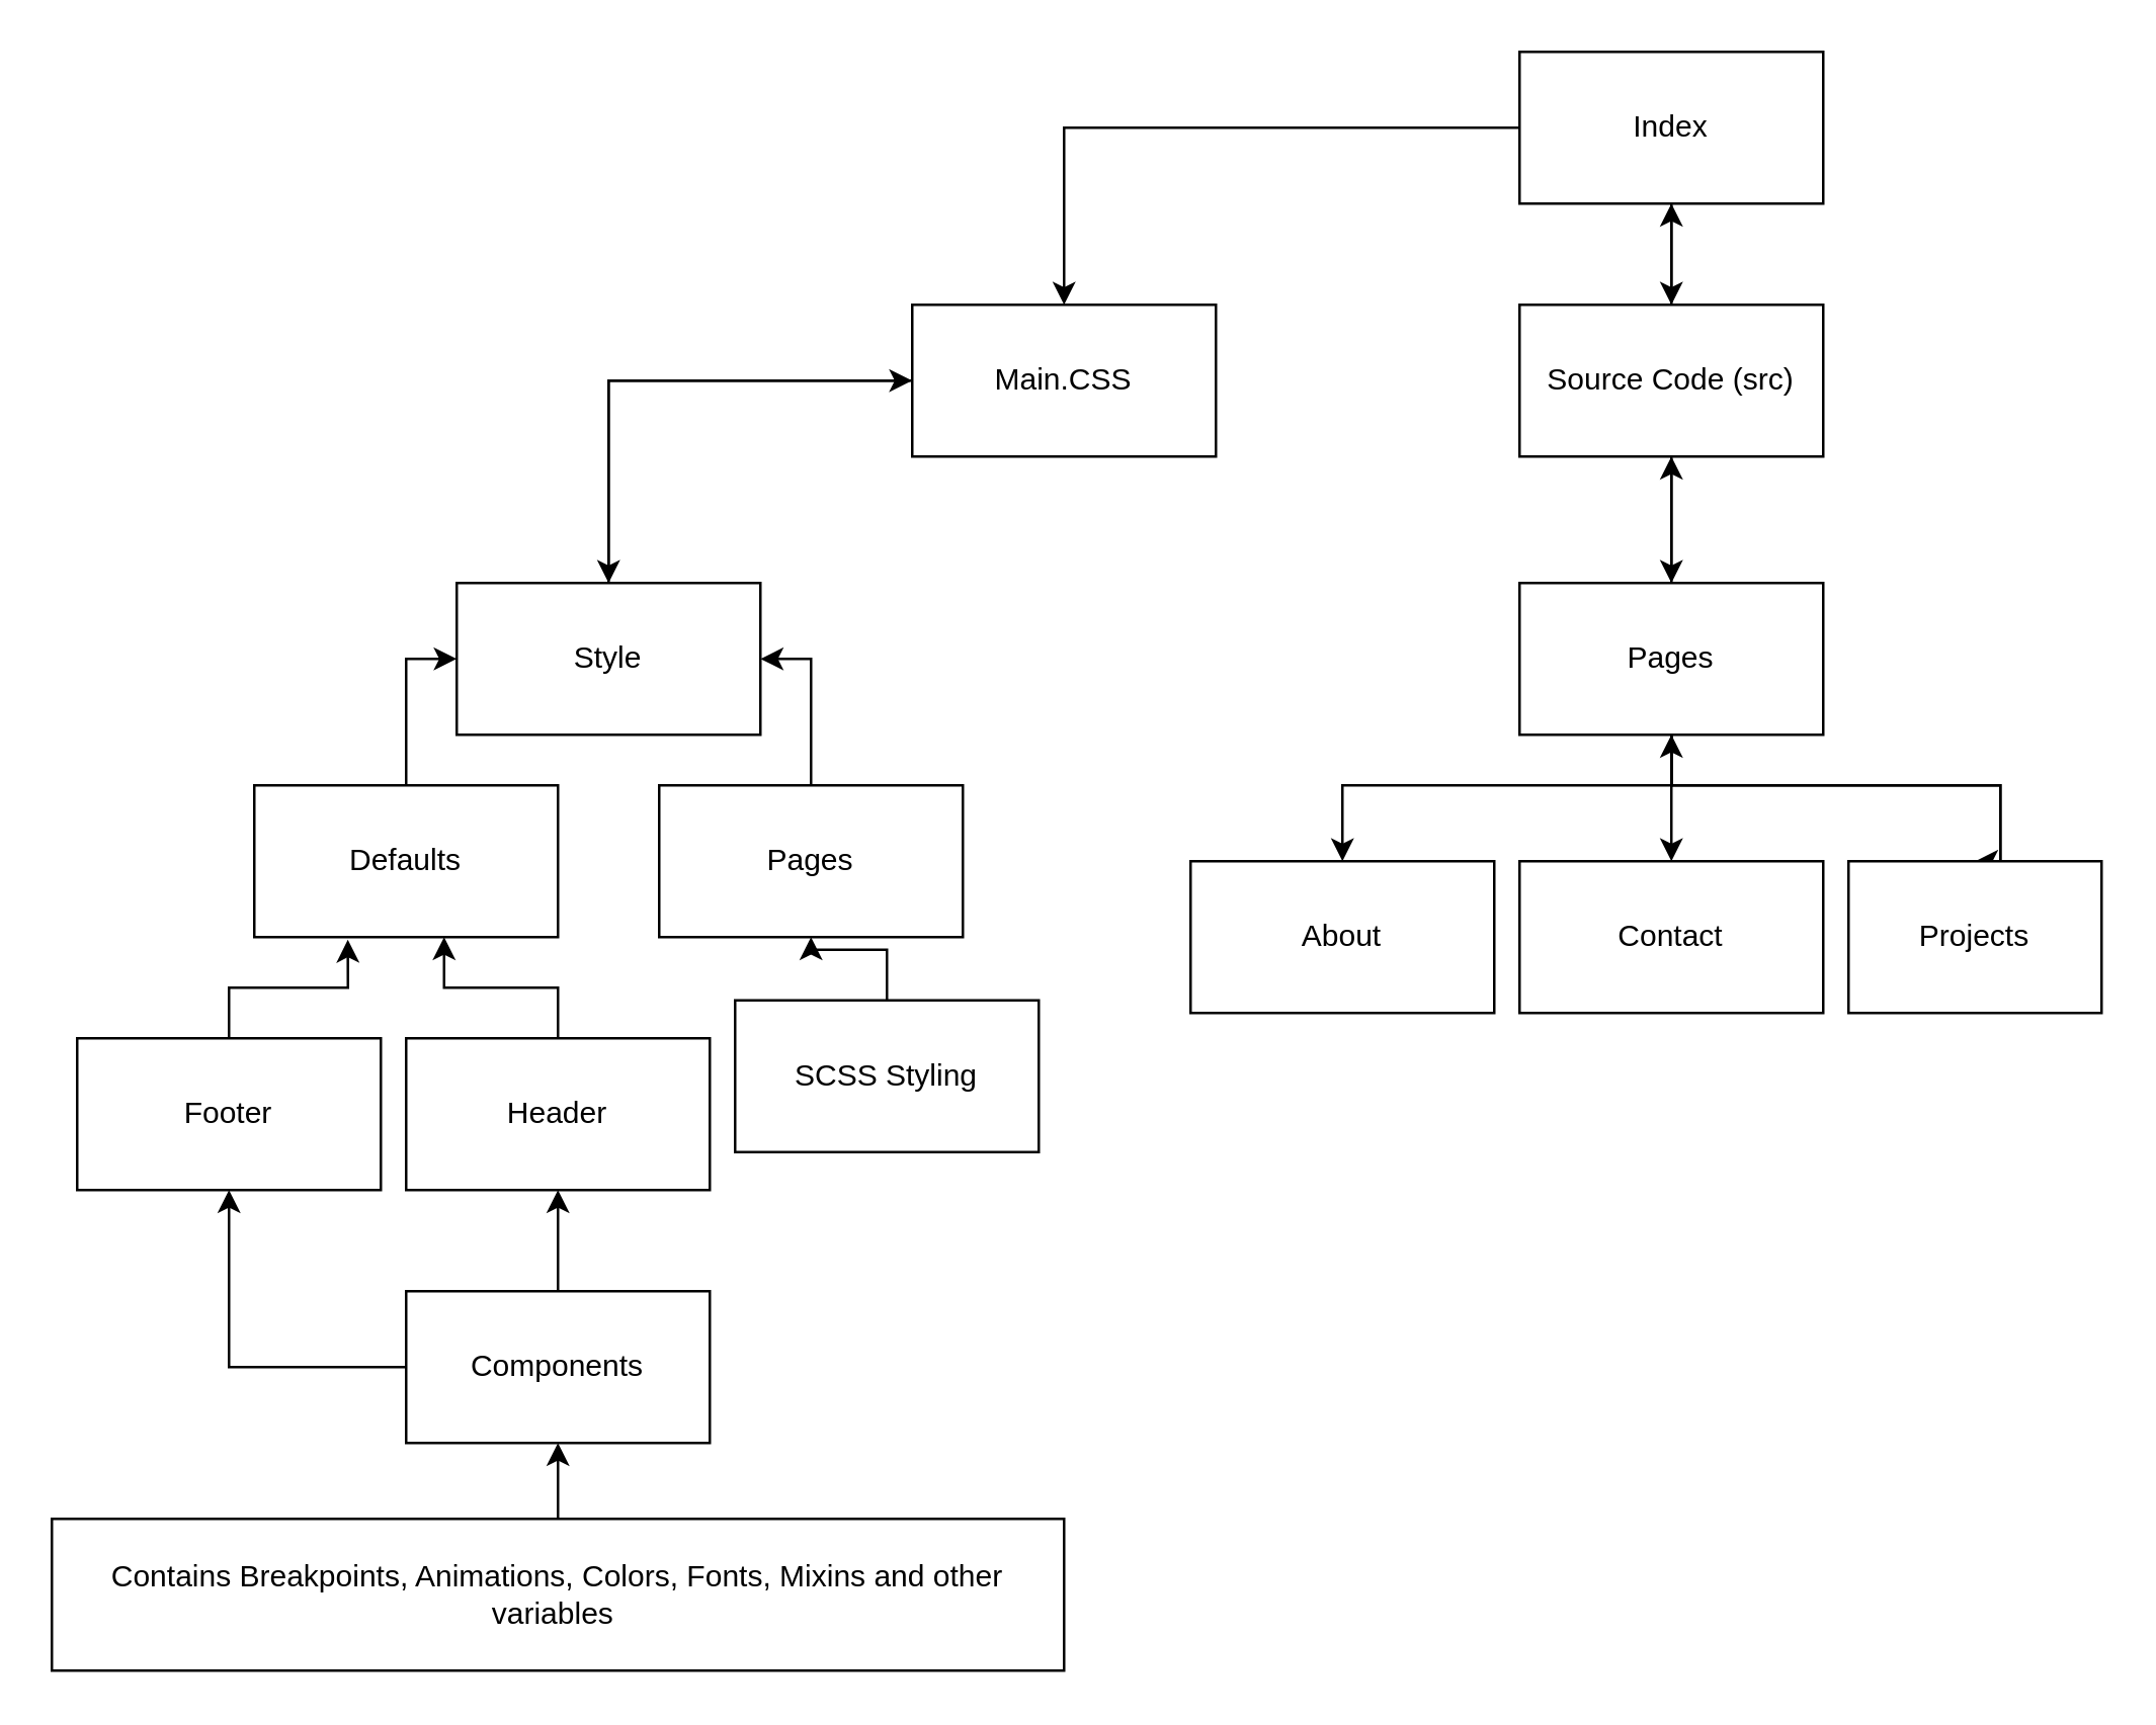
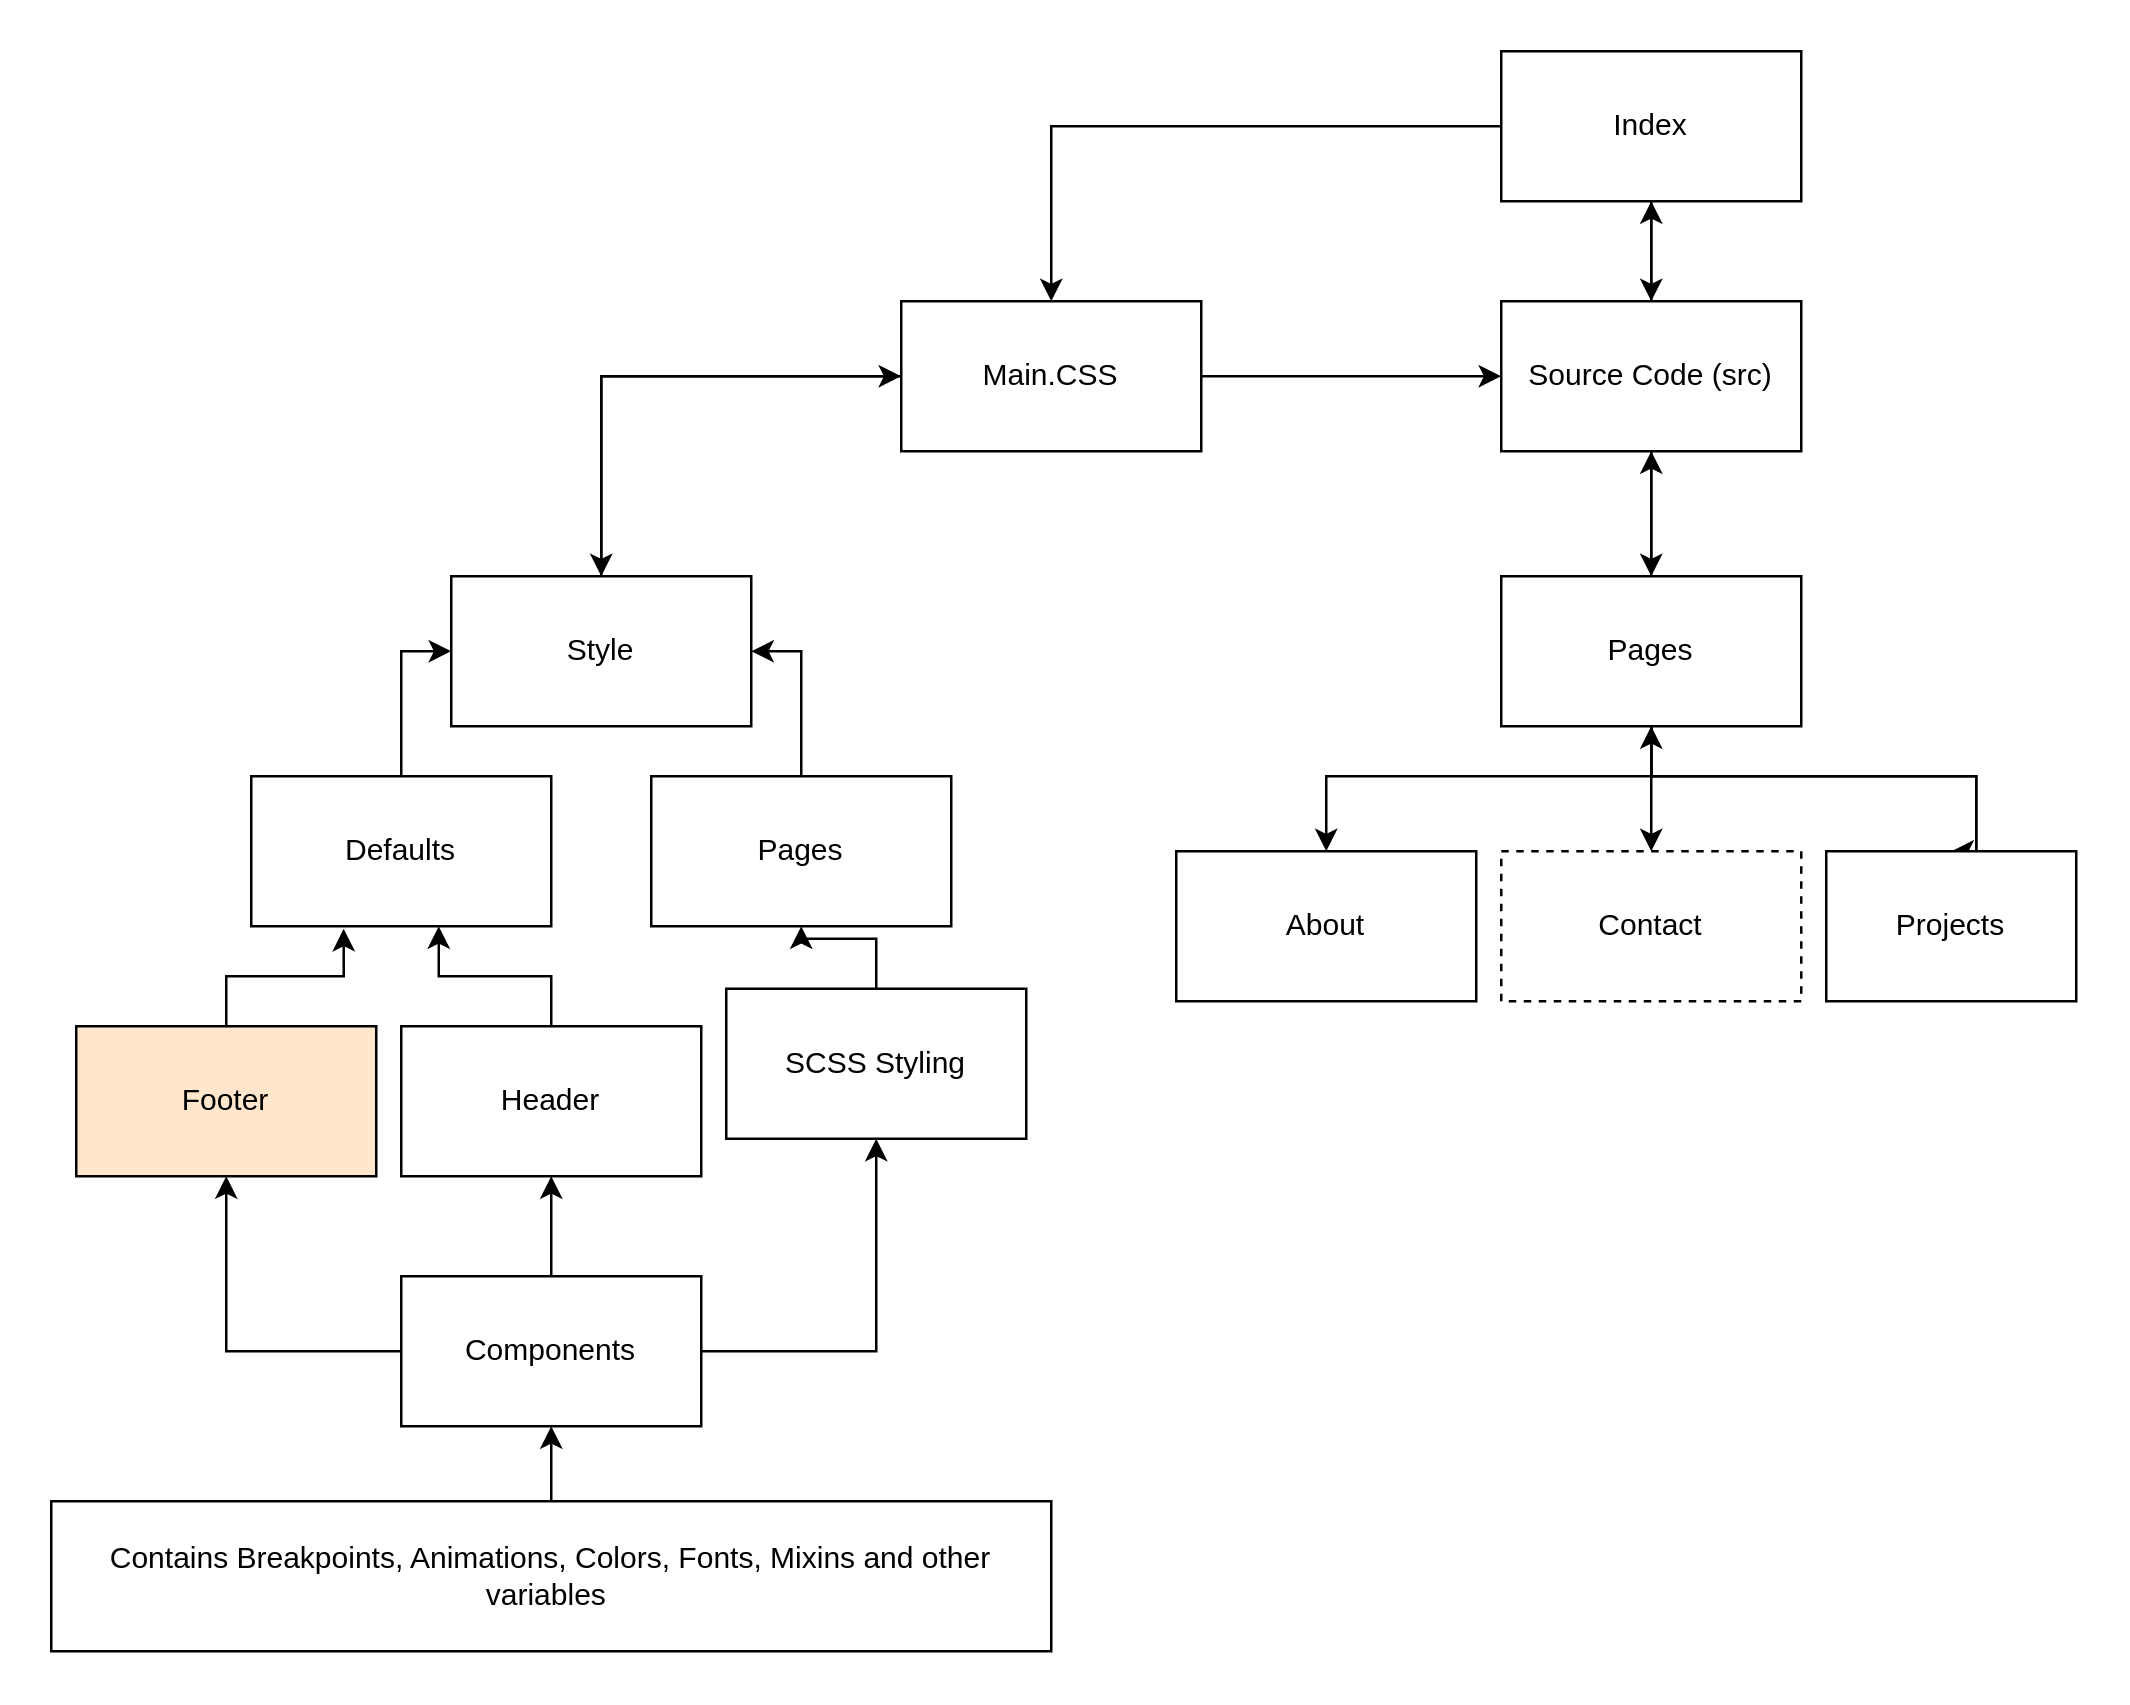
  <mxCell id="0" />
  <mxCell id="1" parent="0" />
  <mxCell id="2" style="edgeStyle=orthogonalEdgeStyle;rounded=0;orthogonalLoop=1;jettySize=auto;html=1;entryX=0;entryY=0.5;entryDx=0;entryDy=0;" edge="1" parent="1" source="3" target="17"><mxGeometry relative="1" as="geometry"><mxPoint x="240" y="150" as="targetPoint" /><Array as="points"><mxPoint x="240" y="150" /></Array></mxGeometry></mxCell>
  <mxCell id="3" value="Style" style="rounded=0;whiteSpace=wrap;html=1;" vertex="1" parent="1"><mxGeometry x="180" y="230" width="120" height="60" as="geometry" /></mxCell>
  <mxCell id="4" style="edgeStyle=orthogonalEdgeStyle;rounded=0;orthogonalLoop=1;jettySize=auto;html=1;entryX=0.5;entryY=1;entryDx=0;entryDy=0;exitX=0.5;exitY=0;exitDx=0;exitDy=0;" edge="1" parent="1" source="7" target="20"><mxGeometry relative="1" as="geometry" /></mxCell>
+ <mxCell id="5" style="edgeStyle=orthogonalEdgeStyle;rounded=0;orthogonalLoop=1;jettySize=auto;html=1;entryX=0.5;entryY=1;entryDx=0;entryDy=0;" edge="1" parent="1" source="7" target="24"><mxGeometry relative="1" as="geometry" /></mxCell>
  <mxCell id="6" style="edgeStyle=orthogonalEdgeStyle;rounded=0;orthogonalLoop=1;jettySize=auto;html=1;entryX=0.5;entryY=1;entryDx=0;entryDy=0;" edge="1" parent="1" source="7" target="19"><mxGeometry relative="1" as="geometry" /></mxCell>
  <mxCell id="7" value="Components" style="rounded=0;whiteSpace=wrap;html=1;" vertex="1" parent="1"><mxGeometry x="160" y="510" width="120" height="60" as="geometry" /></mxCell>
  <mxCell id="8" style="edgeStyle=orthogonalEdgeStyle;rounded=0;orthogonalLoop=1;jettySize=auto;html=1;entryX=1;entryY=0.5;entryDx=0;entryDy=0;" edge="1" parent="1" source="9" target="3"><mxGeometry relative="1" as="geometry" /></mxCell>
  <mxCell id="9" value="Pages" style="rounded=0;whiteSpace=wrap;html=1;" vertex="1" parent="1"><mxGeometry x="260" y="310" width="120" height="60" as="geometry" /></mxCell>
  <mxCell id="10" style="edgeStyle=orthogonalEdgeStyle;rounded=0;orthogonalLoop=1;jettySize=auto;html=1;entryX=0;entryY=0.5;entryDx=0;entryDy=0;" edge="1" parent="1" source="11" target="3"><mxGeometry relative="1" as="geometry" /></mxCell>
  <mxCell id="11" value="Defaults" style="rounded=0;whiteSpace=wrap;html=1;" vertex="1" parent="1"><mxGeometry x="100" y="310" width="120" height="60" as="geometry" /></mxCell>
  <mxCell id="12" style="edgeStyle=orthogonalEdgeStyle;rounded=0;orthogonalLoop=1;jettySize=auto;html=1;" edge="1" parent="1" source="14" target="17"><mxGeometry relative="1" as="geometry"><mxPoint x="780" y="200" as="targetPoint" /></mxGeometry></mxCell>
  <mxCell id="13" style="edgeStyle=orthogonalEdgeStyle;rounded=0;orthogonalLoop=1;jettySize=auto;html=1;" edge="1" parent="1" source="14"><mxGeometry relative="1" as="geometry"><mxPoint x="660" y="120" as="targetPoint" /></mxGeometry></mxCell>
  <mxCell id="14" value="Index" style="rounded=0;whiteSpace=wrap;html=1;" vertex="1" parent="1"><mxGeometry x="600" y="20" width="120" height="60" as="geometry" /></mxCell>
  <mxCell id="15" style="edgeStyle=orthogonalEdgeStyle;rounded=0;orthogonalLoop=1;jettySize=auto;html=1;entryX=0.5;entryY=0;entryDx=0;entryDy=0;" edge="1" parent="1" source="17" target="3"><mxGeometry relative="1" as="geometry" /></mxCell>
+ <mxCell id="16" style="edgeStyle=orthogonalEdgeStyle;rounded=0;orthogonalLoop=1;jettySize=auto;html=1;entryX=0;entryY=0.5;entryDx=0;entryDy=0;" edge="1" parent="1" source="17" target="38"><mxGeometry relative="1" as="geometry"><mxPoint x="740" y="150" as="targetPoint" /></mxGeometry></mxCell>
  <mxCell id="17" value="Main.CSS" style="rounded=0;whiteSpace=wrap;html=1;" vertex="1" parent="1"><mxGeometry x="360" y="120" width="120" height="60" as="geometry" /></mxCell>
  <mxCell id="18" style="edgeStyle=orthogonalEdgeStyle;rounded=0;orthogonalLoop=1;jettySize=auto;html=1;exitX=0.5;exitY=1;exitDx=0;exitDy=0;" edge="1" parent="1" source="14" target="14"><mxGeometry relative="1" as="geometry" /></mxCell>
- <mxCell id="19" value="Footer" style="rounded=0;whiteSpace=wrap;html=1;" vertex="1" parent="1"><mxGeometry x="30" y="410" width="120" height="60" as="geometry" /></mxCell>
+ <mxCell id="19" value="Footer" style="rounded=0;whiteSpace=wrap;html=1;fillColor=#ffe6cc;" vertex="1" parent="1"><mxGeometry x="30" y="410" width="120" height="60" as="geometry" /></mxCell>
  <mxCell id="20" value="Header" style="rounded=0;whiteSpace=wrap;html=1;" vertex="1" parent="1"><mxGeometry x="160" y="410" width="120" height="60" as="geometry" /></mxCell>
  <mxCell id="21" style="edgeStyle=orthogonalEdgeStyle;rounded=0;orthogonalLoop=1;jettySize=auto;html=1;entryX=0.308;entryY=1.017;entryDx=0;entryDy=0;entryPerimeter=0;" edge="1" parent="1" source="19" target="11"><mxGeometry relative="1" as="geometry" /></mxCell>
  <mxCell id="22" value="About" style="rounded=0;whiteSpace=wrap;html=1;" vertex="1" parent="1"><mxGeometry x="470" y="340" width="120" height="60" as="geometry" /></mxCell>
  <mxCell id="23" style="edgeStyle=orthogonalEdgeStyle;rounded=0;orthogonalLoop=1;jettySize=auto;html=1;entryX=0.5;entryY=1;entryDx=0;entryDy=0;" edge="1" parent="1" source="24" target="9"><mxGeometry relative="1" as="geometry" /></mxCell>
  <mxCell id="24" value="SCSS Styling" style="rounded=0;whiteSpace=wrap;html=1;" vertex="1" parent="1"><mxGeometry x="290" y="395" width="120" height="60" as="geometry" /></mxCell>
  <mxCell id="25" style="edgeStyle=orthogonalEdgeStyle;rounded=0;orthogonalLoop=1;jettySize=auto;html=1;entryX=0.625;entryY=1;entryDx=0;entryDy=0;entryPerimeter=0;" edge="1" parent="1" source="20" target="11"><mxGeometry relative="1" as="geometry" /></mxCell>
  <mxCell id="26" style="edgeStyle=orthogonalEdgeStyle;rounded=0;orthogonalLoop=1;jettySize=auto;html=1;" edge="1" parent="1" source="27" target="7"><mxGeometry relative="1" as="geometry" /></mxCell>
  <mxCell id="27" value="Contains Breakpoints, Animations, Colors, Fonts, Mixins and other variables&amp;nbsp;" style="rounded=0;whiteSpace=wrap;html=1;" vertex="1" parent="1"><mxGeometry x="20" y="600" width="400" height="60" as="geometry" /></mxCell>
  <mxCell id="28" style="edgeStyle=orthogonalEdgeStyle;rounded=0;orthogonalLoop=1;jettySize=auto;html=1;entryX=0.5;entryY=0;entryDx=0;entryDy=0;" edge="1" parent="1" source="32" target="35"><mxGeometry relative="1" as="geometry"><Array as="points"><mxPoint x="660" y="310" /><mxPoint x="790" y="310" /></Array></mxGeometry></mxCell>
  <mxCell id="29" style="edgeStyle=orthogonalEdgeStyle;rounded=0;orthogonalLoop=1;jettySize=auto;html=1;entryX=0.5;entryY=0;entryDx=0;entryDy=0;" edge="1" parent="1" source="32" target="33"><mxGeometry relative="1" as="geometry"><Array as="points"><mxPoint x="660" y="290" /><mxPoint x="660" y="290" /></Array></mxGeometry></mxCell>
  <mxCell id="30" style="edgeStyle=orthogonalEdgeStyle;rounded=0;orthogonalLoop=1;jettySize=auto;html=1;entryX=0.5;entryY=1;entryDx=0;entryDy=0;" edge="1" parent="1" source="32" target="38"><mxGeometry relative="1" as="geometry" /></mxCell>
  <mxCell id="31" style="edgeStyle=orthogonalEdgeStyle;rounded=0;orthogonalLoop=1;jettySize=auto;html=1;entryX=0.5;entryY=0;entryDx=0;entryDy=0;" edge="1" parent="1" source="32" target="22"><mxGeometry relative="1" as="geometry"><Array as="points"><mxPoint x="660" y="310" /><mxPoint x="530" y="310" /></Array></mxGeometry></mxCell>
  <mxCell id="32" value="Pages" style="rounded=0;whiteSpace=wrap;html=1;" vertex="1" parent="1"><mxGeometry x="600" y="230" width="120" height="60" as="geometry" /></mxCell>
- <mxCell id="33" value="Contact" style="rounded=0;whiteSpace=wrap;html=1;" vertex="1" parent="1"><mxGeometry x="600" y="340" width="120" height="60" as="geometry" /></mxCell>
+ <mxCell id="33" value="Contact" style="rounded=0;whiteSpace=wrap;html=1;dashed=1;" vertex="1" parent="1"><mxGeometry x="600" y="340" width="120" height="60" as="geometry" /></mxCell>
  <mxCell id="34" style="edgeStyle=orthogonalEdgeStyle;rounded=0;orthogonalLoop=1;jettySize=auto;html=1;entryX=0.5;entryY=1;entryDx=0;entryDy=0;" edge="1" parent="1" source="35" target="32"><mxGeometry relative="1" as="geometry"><Array as="points"><mxPoint x="790" y="310" /><mxPoint x="660" y="310" /></Array></mxGeometry></mxCell>
  <mxCell id="35" value="Projects" style="rounded=0;whiteSpace=wrap;html=1;" vertex="1" parent="1"><mxGeometry x="730" y="340" width="100" height="60" as="geometry" /></mxCell>
  <mxCell id="36" style="edgeStyle=orthogonalEdgeStyle;rounded=0;orthogonalLoop=1;jettySize=auto;html=1;entryX=0.5;entryY=1;entryDx=0;entryDy=0;" edge="1" parent="1" source="38" target="14"><mxGeometry relative="1" as="geometry" /></mxCell>
  <mxCell id="37" style="edgeStyle=orthogonalEdgeStyle;rounded=0;orthogonalLoop=1;jettySize=auto;html=1;entryX=0.5;entryY=0;entryDx=0;entryDy=0;" edge="1" parent="1" source="38" target="32"><mxGeometry relative="1" as="geometry" /></mxCell>
  <mxCell id="38" value="Source Code (src)" style="rounded=0;whiteSpace=wrap;html=1;" vertex="1" parent="1"><mxGeometry x="600" y="120" width="120" height="60" as="geometry" /></mxCell>
